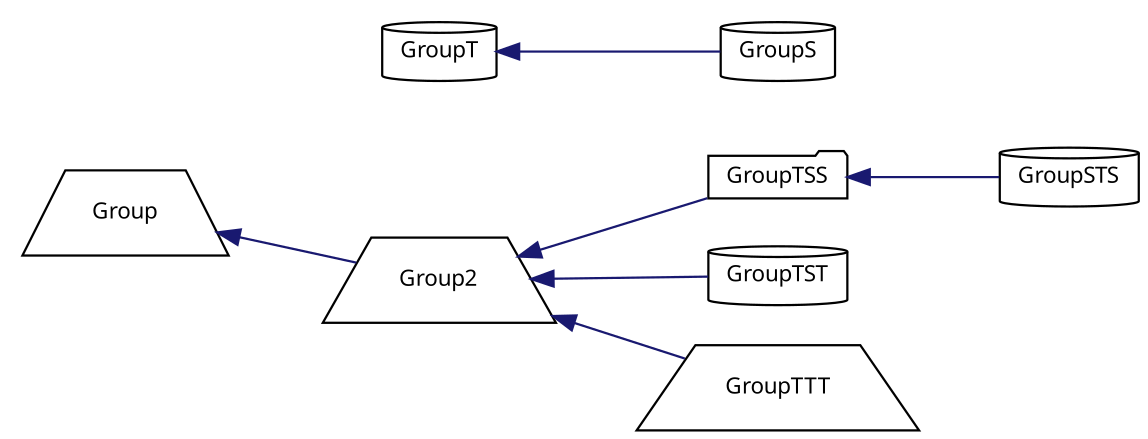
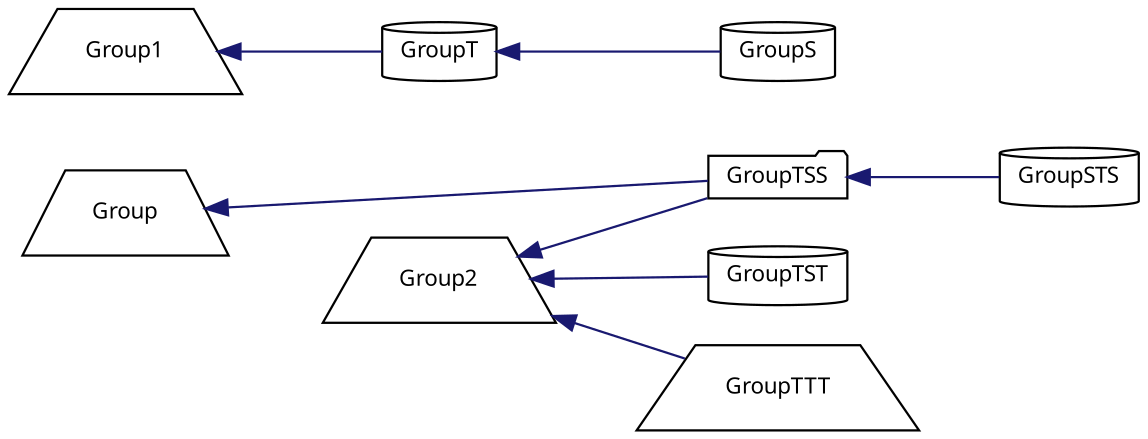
  digraph {
    rankdir=LR
    node [color=black fillcolor=white fontname="FreeSans.ttf" fontsize=10 shape=trapezium style=filled]
    edge [color=midnightblue dir=back fontname="FreeSans.ttf" fontsize=10 labelfontname="FreeSans.ttf" labelfontsize=10 style=solid]
    n1 [height=0.2 label=Group width=0.4]
    n2 [height=0.2 label=Group2 width=0.4]
+   n3 [height=0.2 label=Group1 width=0.4]
    n4 [height=0.2 label=GroupT shape=cylinder width=0.4]
    n5 [height=0.2 label=GroupTSS shape=folder width=0.4]
    n6 [height=0.2 label=GroupTST shape=cylinder width=0.4]
    n7 [height=0.2 label=GroupTTT width=0.4]
    n8 [height=0.2 label=GroupS shape=cylinder width=0.4]
    n9 [height=0.2 label=GroupSTS shape=cylinder width=0.4]
-   n1 -> n2
+   n1 -> n5
    n2 -> n5
    n2 -> n6
    n2 -> n7
+   n3 -> n4
    n4 -> n8
    n5 -> n9
  }
